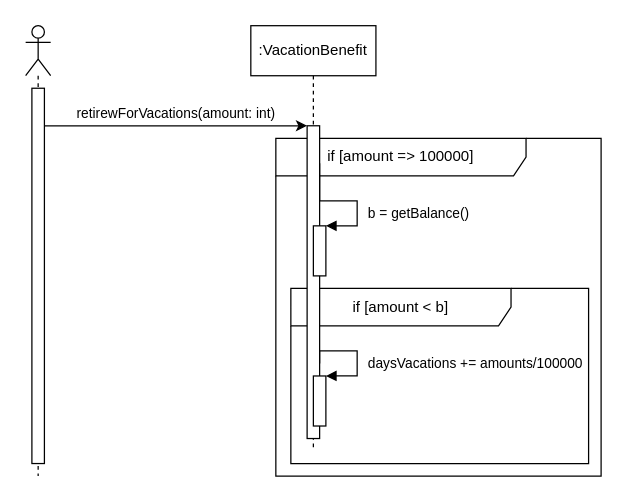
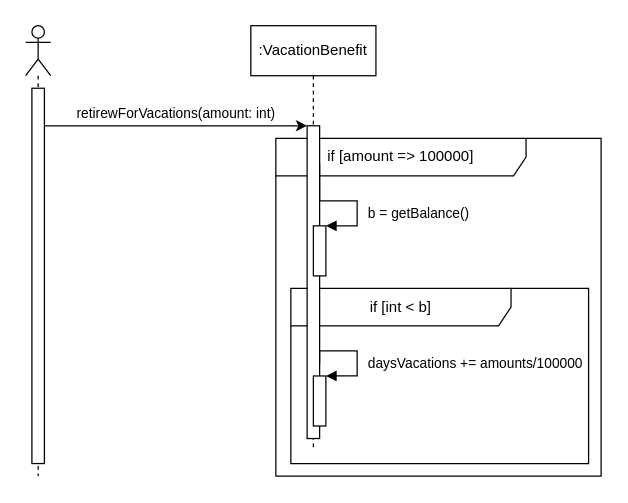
  <mxCell id="0" />
  <mxCell id="1" parent="0" />
  <mxCell id="2" value="if [amount =&amp;gt; 100000]" style="shape=umlFrame;whiteSpace=wrap;html=1;width=200;height=30;" parent="1" vertex="1"><mxGeometry x="220" y="110" width="260" height="270" as="geometry" /></mxCell>
- <mxCell id="3" value="if [amount &amp;lt; b]" style="shape=umlFrame;whiteSpace=wrap;html=1;width=176;height=30;" parent="1" vertex="1"><mxGeometry x="232" y="230" width="238" height="140" as="geometry" /></mxCell>
+ <mxCell id="3" value="if [int &amp;lt; b]" style="shape=umlFrame;whiteSpace=wrap;html=1;width=176;height=30;" parent="1" vertex="1"><mxGeometry x="232" y="230" width="238" height="140" as="geometry" /></mxCell>
  <mxCell id="4" value="" style="shape=umlLifeline;participant=umlActor;perimeter=lifelinePerimeter;whiteSpace=wrap;html=1;container=1;collapsible=0;recursiveResize=0;verticalAlign=top;spacingTop=36;outlineConnect=0;" parent="1" vertex="1"><mxGeometry x="20" y="20" width="20" height="360" as="geometry" /></mxCell>
  <mxCell id="5" value="" style="html=1;points=[];perimeter=orthogonalPerimeter;" parent="4" vertex="1"><mxGeometry x="5" y="50" width="10" height="300" as="geometry" /></mxCell>
  <mxCell id="6" value="&lt;span style=&quot;font-style: normal&quot;&gt;:VacationBenefit&lt;/span&gt;" style="shape=umlLifeline;perimeter=lifelinePerimeter;whiteSpace=wrap;html=1;container=1;collapsible=0;recursiveResize=0;outlineConnect=0;fontStyle=2" parent="1" vertex="1"><mxGeometry x="200" y="20" width="100" height="340" as="geometry" /></mxCell>
  <mxCell id="7" value="" style="html=1;points=[];perimeter=orthogonalPerimeter;" parent="6" vertex="1"><mxGeometry x="45" y="80" width="10" height="250" as="geometry" /></mxCell>
  <mxCell id="8" value="" style="html=1;points=[];perimeter=orthogonalPerimeter;" parent="6" vertex="1"><mxGeometry x="50" y="160" width="10" height="40" as="geometry" /></mxCell>
  <mxCell id="9" value="b = getBalance()" style="edgeStyle=orthogonalEdgeStyle;html=1;align=left;spacingLeft=2;endArrow=block;rounded=0;entryX=1;entryY=0;" parent="6" target="8" edge="1"><mxGeometry x="0.333" y="5" relative="1" as="geometry"><mxPoint x="55" y="110" as="sourcePoint" /><Array as="points"><mxPoint x="55" y="140" /><mxPoint x="85" y="140" /><mxPoint x="85" y="160" /><mxPoint x="60" y="160" /></Array><mxPoint as="offset" /></mxGeometry></mxCell>
  <mxCell id="10" value="" style="html=1;points=[];perimeter=orthogonalPerimeter;" parent="6" vertex="1"><mxGeometry x="50" y="280" width="10" height="40" as="geometry" /></mxCell>
  <mxCell id="11" value="daysVacations += amounts/100000" style="edgeStyle=orthogonalEdgeStyle;html=1;align=left;spacingLeft=2;endArrow=block;rounded=0;entryX=1;entryY=0;" parent="6" target="10" edge="1"><mxGeometry x="0.176" y="5" relative="1" as="geometry"><mxPoint x="55" y="270" as="sourcePoint" /><Array as="points"><mxPoint x="55" y="260" /><mxPoint x="85" y="260" /><mxPoint x="85" y="280" /><mxPoint x="60" y="280" /></Array><mxPoint as="offset" /></mxGeometry></mxCell>
  <mxCell id="12" value="retirewForVacations(amount: int)" style="edgeStyle=orthogonalEdgeStyle;rounded=0;orthogonalLoop=1;jettySize=auto;html=1;" parent="1" source="5" target="7" edge="1"><mxGeometry y="10" relative="1" as="geometry"><Array as="points"><mxPoint x="120" y="100" /><mxPoint x="120" y="100" /></Array><mxPoint as="offset" /></mxGeometry></mxCell>
